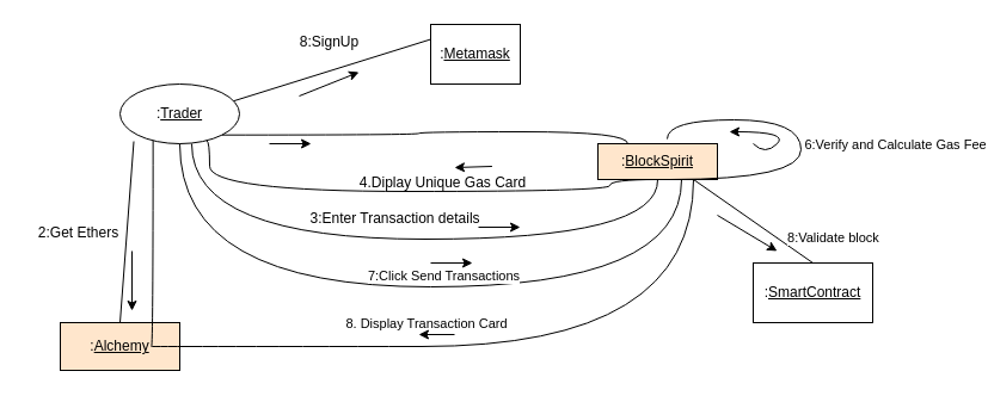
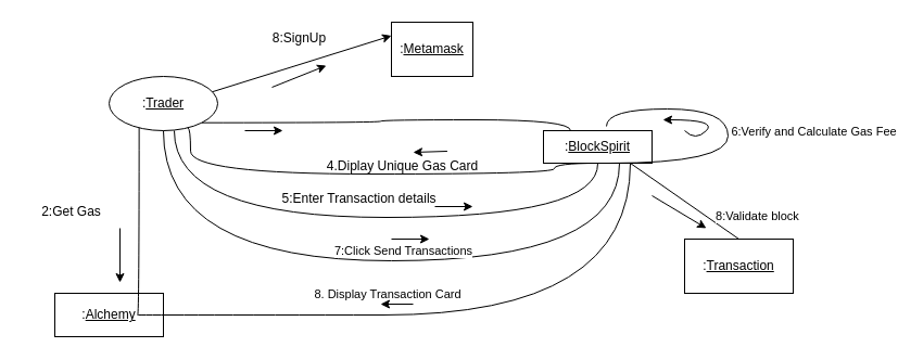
  <mxCell id="0" />
  <mxCell id="1" parent="0" />
  <mxCell id="2" value=":&lt;u&gt;Trader&lt;/u&gt;" style="ellipse;html=1;whiteSpace=wrap;" parent="1" vertex="1"><mxGeometry x="100" y="70" width="100" height="50" as="geometry" /></mxCell>
- <mxCell id="3" value=":&lt;u&gt;BlockSpirit&lt;/u&gt;" style="html=1;whiteSpace=wrap;fillColor=#ffe6cc;" parent="1" vertex="1"><mxGeometry x="500" y="120" width="100" height="30" as="geometry" /></mxCell>
+ <mxCell id="3" value=":&lt;u&gt;BlockSpirit&lt;/u&gt;" style="html=1;whiteSpace=wrap;" parent="1" vertex="1"><mxGeometry x="500" y="120" width="100" height="30" as="geometry" /></mxCell>
  <mxCell id="4" value=":&lt;u&gt;Metamask&lt;/u&gt;" style="html=1;whiteSpace=wrap;" parent="1" vertex="1"><mxGeometry x="360" y="20" width="75" height="50" as="geometry" /></mxCell>
- <mxCell id="5" value=":&lt;u&gt;SmartContract&lt;/u&gt;" style="html=1;whiteSpace=wrap;" parent="1" vertex="1"><mxGeometry x="630" y="220" width="100" height="50" as="geometry" /></mxCell>
- <mxCell id="6" value="" style="endArrow=none;html=1;rounded=0;exitX=1;exitY=0.25;exitDx=0;exitDy=0;entryX=0;entryY=0.25;entryDx=0;entryDy=0;" edge="1" parent="1" source="2" target="4"><mxGeometry width="50" height="50" relative="1" as="geometry"><mxPoint x="460" y="280" as="sourcePoint" /><mxPoint x="510" y="230" as="targetPoint" /></mxGeometry></mxCell>
+ <mxCell id="5" value=":&lt;u&gt;Transaction&lt;/u&gt;" style="html=1;whiteSpace=wrap;" parent="1" vertex="1"><mxGeometry x="630" y="220" width="100" height="50" as="geometry" /></mxCell>
+ <mxCell id="6" value="" style="endArrow=classic;html=1;rounded=0;exitX=1;exitY=0.25;exitDx=0;exitDy=0;entryX=0;entryY=0.25;entryDx=0;entryDy=0;" edge="1" parent="1" source="2" target="4"><mxGeometry width="50" height="50" relative="1" as="geometry"><mxPoint x="460" y="280" as="sourcePoint" /><mxPoint x="510" y="230" as="targetPoint" /></mxGeometry></mxCell>
  <mxCell id="7" value="" style="endArrow=classic;html=1;rounded=0;" edge="1" parent="1"><mxGeometry width="50" height="50" relative="1" as="geometry"><mxPoint x="250" y="80" as="sourcePoint" /><mxPoint x="300" y="60" as="targetPoint" /></mxGeometry></mxCell>
  <mxCell id="8" value="8:SignUp" style="text;html=1;align=center;verticalAlign=middle;resizable=0;points=[];autosize=1;strokeColor=none;fillColor=none;" vertex="1" parent="1"><mxGeometry x="240" y="20" width="70" height="30" as="geometry" /></mxCell>
- <mxCell id="9" value=":&lt;u&gt;Alchemy&lt;/u&gt;" style="html=1;whiteSpace=wrap;fillColor=#ffe6cc;" vertex="1" parent="1"><mxGeometry x="50" y="270" width="100" height="40" as="geometry" /></mxCell>
- <mxCell id="10" value="" style="endArrow=none;html=1;rounded=0;entryX=0.5;entryY=0;entryDx=0;entryDy=0;exitX=0.115;exitY=0.96;exitDx=0;exitDy=0;exitPerimeter=0;" edge="1" parent="1" source="2" target="9"><mxGeometry width="50" height="50" relative="1" as="geometry"><mxPoint x="160" y="170" as="sourcePoint" /><mxPoint x="510" y="230" as="targetPoint" /></mxGeometry></mxCell>
+ <mxCell id="9" value=":&lt;u&gt;Alchemy&lt;/u&gt;" style="html=1;whiteSpace=wrap;" vertex="1" parent="1"><mxGeometry x="50" y="270" width="100" height="40" as="geometry" /></mxCell>
  <mxCell id="11" value="" style="endArrow=classic;html=1;rounded=0;" edge="1" parent="1"><mxGeometry width="50" height="50" relative="1" as="geometry"><mxPoint x="110" y="210" as="sourcePoint" /><mxPoint x="110" y="260" as="targetPoint" /></mxGeometry></mxCell>
- <mxCell id="12" value="2:Get Ethers" style="text;html=1;align=center;verticalAlign=middle;resizable=0;points=[];autosize=1;strokeColor=none;fillColor=none;" vertex="1" parent="1"><mxGeometry x="20" y="180" width="90" height="30" as="geometry" /></mxCell>
+ <mxCell id="12" value="2:Get Gas" style="text;html=1;align=center;verticalAlign=middle;resizable=0;points=[];autosize=1;strokeColor=none;fillColor=none;" vertex="1" parent="1"><mxGeometry x="20" y="180" width="90" height="30" as="geometry" /></mxCell>
  <mxCell id="13" value="" style="endArrow=none;html=1;rounded=0;exitX=1;exitY=1;exitDx=0;exitDy=0;entryX=0.25;entryY=0;entryDx=0;entryDy=0;edgeStyle=orthogonalEdgeStyle;curved=1;" edge="1" parent="1" source="2" target="3"><mxGeometry width="50" height="50" relative="1" as="geometry"><mxPoint x="460" y="280" as="sourcePoint" /><mxPoint x="510" y="230" as="targetPoint" /></mxGeometry></mxCell>
  <mxCell id="14" value="" style="endArrow=none;html=1;rounded=0;entryX=0.5;entryY=1;entryDx=0;entryDy=0;exitX=0.75;exitY=1;exitDx=0;exitDy=0;edgeStyle=orthogonalEdgeStyle;curved=1;" edge="1" parent="1" source="2" target="3"><mxGeometry width="50" height="50" relative="1" as="geometry"><mxPoint x="460" y="280" as="sourcePoint" /><mxPoint x="510" y="230" as="targetPoint" /><Array as="points"><mxPoint x="175" y="160" /><mxPoint x="510" y="160" /><mxPoint x="510" y="150" /></Array></mxGeometry></mxCell>
  <mxCell id="15" value="4.Diplay Unique Gas Card" style="text;html=1;align=center;verticalAlign=middle;resizable=0;points=[];autosize=1;strokeColor=none;fillColor=none;" vertex="1" parent="1"><mxGeometry x="275" y="138" width="190" height="30" as="geometry" /></mxCell>
  <mxCell id="16" value="" style="endArrow=none;html=1;rounded=0;edgeStyle=orthogonalEdgeStyle;curved=1;exitX=0.6;exitY=1;exitDx=0;exitDy=0;exitPerimeter=0;" edge="1" parent="1" source="2"><mxGeometry width="50" height="50" relative="1" as="geometry"><mxPoint x="460" y="280" as="sourcePoint" /><mxPoint x="550" y="150" as="targetPoint" /><Array as="points"><mxPoint x="160" y="200" /><mxPoint x="551" y="200" /></Array></mxGeometry></mxCell>
- <mxCell id="17" value="3:Enter Transaction details" style="text;html=1;align=center;verticalAlign=middle;resizable=0;points=[];autosize=1;strokeColor=none;fillColor=none;" vertex="1" parent="1"><mxGeometry x="245" y="168" width="170" height="30" as="geometry" /></mxCell>
+ <mxCell id="17" value="5:Enter Transaction details" style="text;html=1;align=center;verticalAlign=middle;resizable=0;points=[];autosize=1;strokeColor=none;fillColor=none;" vertex="1" parent="1"><mxGeometry x="245" y="168" width="170" height="30" as="geometry" /></mxCell>
  <mxCell id="18" value="" style="endArrow=none;html=1;rounded=0;entryX=0.6;entryY=1;entryDx=0;entryDy=0;edgeStyle=orthogonalEdgeStyle;curved=1;entryPerimeter=0;exitX=0.58;exitY=-0.133;exitDx=0;exitDy=0;exitPerimeter=0;" edge="1" parent="1" source="3" target="3"><mxGeometry width="50" height="50" relative="1" as="geometry"><mxPoint x="600" y="100" as="sourcePoint" /><mxPoint x="605" y="138" as="targetPoint" /><Array as="points"><mxPoint x="558" y="100" /><mxPoint x="670" y="100" /><mxPoint x="670" y="150" /></Array></mxGeometry></mxCell>
  <mxCell id="19" value="6:Verify and Calculate Gas Fee" style="edgeLabel;html=1;align=center;verticalAlign=middle;resizable=0;points=[];" vertex="1" connectable="0" parent="18"><mxGeometry x="-0.698" y="-6" relative="1" as="geometry"><mxPoint x="164" y="14" as="offset" /></mxGeometry></mxCell>
  <mxCell id="20" value="" style="endArrow=none;html=1;rounded=0;exitX=0.5;exitY=1;exitDx=0;exitDy=0;edgeStyle=orthogonalEdgeStyle;curved=1;" edge="1" parent="1" source="2"><mxGeometry width="50" height="50" relative="1" as="geometry"><mxPoint x="460" y="280" as="sourcePoint" /><mxPoint x="570" y="150" as="targetPoint" /><Array as="points"><mxPoint x="150" y="240" /><mxPoint x="570" y="240" /></Array></mxGeometry></mxCell>
  <mxCell id="21" value="7:Click Send Transactions" style="edgeLabel;html=1;align=center;verticalAlign=middle;resizable=0;points=[];" vertex="1" connectable="0" parent="20"><mxGeometry x="0.038" y="8" relative="1" as="geometry"><mxPoint x="13" y="-2" as="offset" /></mxGeometry></mxCell>
  <mxCell id="22" value="" style="endArrow=none;html=1;rounded=0;exitX=0.5;exitY=0;exitDx=0;exitDy=0;" edge="1" parent="1" source="5"><mxGeometry width="50" height="50" relative="1" as="geometry"><mxPoint x="460" y="280" as="sourcePoint" /><mxPoint x="580" y="150" as="targetPoint" /></mxGeometry></mxCell>
  <mxCell id="23" value="8:Validate block&amp;nbsp;&amp;nbsp;" style="edgeLabel;html=1;align=center;verticalAlign=middle;resizable=0;points=[];" vertex="1" connectable="0" parent="22"><mxGeometry x="-0.266" y="-6" relative="1" as="geometry"><mxPoint x="53" y="9" as="offset" /></mxGeometry></mxCell>
  <mxCell id="24" value="" style="endArrow=none;html=1;rounded=0;exitX=0.25;exitY=1;exitDx=0;exitDy=0;edgeStyle=orthogonalEdgeStyle;curved=1;" edge="1" parent="1" source="2"><mxGeometry width="50" height="50" relative="1" as="geometry"><mxPoint x="400" y="220" as="sourcePoint" /><mxPoint x="580" y="150" as="targetPoint" /><Array as="points"><mxPoint x="125" y="290" /><mxPoint x="581" y="290" /></Array></mxGeometry></mxCell>
  <mxCell id="25" value="8. Display Transaction Card&amp;nbsp;" style="edgeLabel;html=1;align=center;verticalAlign=middle;resizable=0;points=[];" vertex="1" connectable="0" parent="24"><mxGeometry x="0.012" y="7" relative="1" as="geometry"><mxPoint x="18" y="-13" as="offset" /></mxGeometry></mxCell>
  <mxCell id="26" value="" style="endArrow=classic;html=1;rounded=0;" edge="1" parent="1"><mxGeometry width="50" height="50" relative="1" as="geometry"><mxPoint x="600" y="180" as="sourcePoint" /><mxPoint x="650" y="210" as="targetPoint" /></mxGeometry></mxCell>
  <mxCell id="27" value="" style="endArrow=classic;html=1;rounded=0;" edge="1" parent="1"><mxGeometry width="50" height="50" relative="1" as="geometry"><mxPoint x="225" y="120" as="sourcePoint" /><mxPoint x="260" y="120" as="targetPoint" /></mxGeometry></mxCell>
  <mxCell id="28" value="" style="endArrow=classic;html=1;rounded=0;exitX=0.718;exitY=0.033;exitDx=0;exitDy=0;exitPerimeter=0;" edge="1" parent="1" source="15"><mxGeometry width="50" height="50" relative="1" as="geometry"><mxPoint x="380" y="140" as="sourcePoint" /><mxPoint x="380" y="140" as="targetPoint" /></mxGeometry></mxCell>
  <mxCell id="29" value="" style="endArrow=classic;html=1;rounded=0;" edge="1" parent="1"><mxGeometry width="50" height="50" relative="1" as="geometry"><mxPoint x="400" y="190" as="sourcePoint" /><mxPoint x="435" y="190" as="targetPoint" /></mxGeometry></mxCell>
  <mxCell id="30" value="" style="endArrow=classic;html=1;rounded=0;" edge="1" parent="1"><mxGeometry width="50" height="50" relative="1" as="geometry"><mxPoint x="380" y="280" as="sourcePoint" /><mxPoint x="350" y="280" as="targetPoint" /></mxGeometry></mxCell>
  <mxCell id="31" value="" style="endArrow=classic;html=1;rounded=0;" edge="1" parent="1"><mxGeometry width="50" height="50" relative="1" as="geometry"><mxPoint x="360" y="220" as="sourcePoint" /><mxPoint x="395" y="220" as="targetPoint" /></mxGeometry></mxCell>
  <mxCell id="32" value="" style="curved=1;endArrow=classic;html=1;rounded=0;" edge="1" parent="1"><mxGeometry width="50" height="50" relative="1" as="geometry"><mxPoint x="630" y="120" as="sourcePoint" /><mxPoint x="610" y="110" as="targetPoint" /><Array as="points"><mxPoint x="640" y="130" /><mxPoint x="660" y="110" /></Array></mxGeometry></mxCell>
